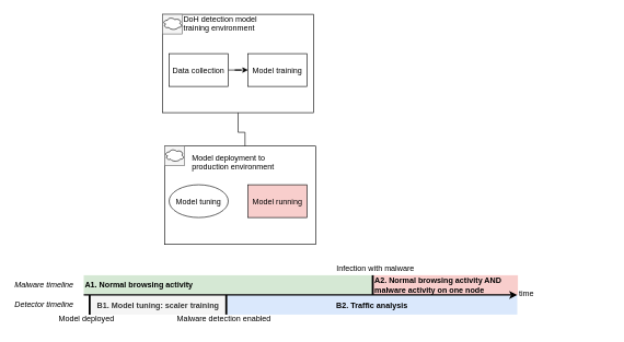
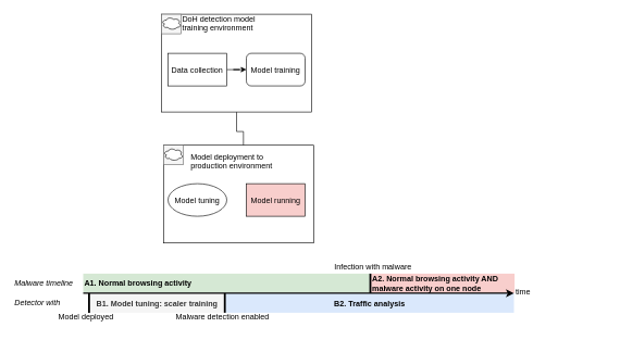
  <mxCell id="0" />
  <mxCell id="1" parent="0" />
  <mxCell id="2" value="B2. Traffic analysis" style="text;strokeColor=none;fillColor=#dae8fc;align=center;verticalAlign=middle;rounded=0;fontStyle=1" parent="1" vertex="1"><mxGeometry x="345" y="449" width="442" height="30" as="geometry" /></mxCell>
  <mxCell id="3" value="B1. Model tuning: scaler training" style="text;strokeColor=none;fillColor=#f5f5f5;align=center;verticalAlign=middle;rounded=0;fontStyle=1;fontColor=#333333;" parent="1" vertex="1"><mxGeometry x="137" y="449" width="207" height="30" as="geometry" /></mxCell>
  <mxCell id="4" style="edgeStyle=orthogonalEdgeStyle;rounded=0;orthogonalLoop=1;jettySize=auto;entryX=0.75;entryY=0;entryDx=0;entryDy=0;" parent="1" source="5" target="15" edge="1"><mxGeometry relative="1" as="geometry" /></mxCell>
  <mxCell id="5" value="" style="rounded=0;" parent="1" vertex="1"><mxGeometry x="247" y="21" width="230" height="150" as="geometry" /></mxCell>
  <mxCell id="6" value="" style="rounded=0;fillColor=#f5f5f5;fontColor=#333333;strokeColor=#666666;" parent="1" vertex="1"><mxGeometry x="247" y="21" width="30" height="30" as="geometry" /></mxCell>
  <mxCell id="7" value="" style="ellipse;shape=cloud;" parent="1" vertex="1"><mxGeometry x="247" y="25" width="30" height="20" as="geometry" /></mxCell>
  <mxCell id="8" value="DoH detection model&#10;training environment" style="text;strokeColor=none;fillColor=none;align=left;verticalAlign=middle;rounded=0;" parent="1" vertex="1"><mxGeometry x="277" y="20" width="110" height="30" as="geometry" /></mxCell>
  <mxCell id="9" style="edgeStyle=orthogonalEdgeStyle;rounded=0;orthogonalLoop=1;jettySize=auto;entryX=0;entryY=0.5;entryDx=0;entryDy=0;" parent="1" source="10" target="11" edge="1"><mxGeometry relative="1" as="geometry" /></mxCell>
  <mxCell id="10" value="Data collection" style="rounded=0;" parent="1" vertex="1"><mxGeometry x="257" y="81" width="90" height="50" as="geometry" /></mxCell>
- <mxCell id="11" value="Model training" style="rounded=0;" parent="1" vertex="1"><mxGeometry x="377" y="81" width="90" height="50" as="geometry" /></mxCell>
+ <mxCell id="11" value="Model training" style="rounded=1;" parent="1" vertex="1"><mxGeometry x="377" y="81" width="90" height="50" as="geometry" /></mxCell>
  <mxCell id="12" value="" style="rounded=0;" parent="1" vertex="1"><mxGeometry x="250" y="222" width="230" height="150" as="geometry" /></mxCell>
  <mxCell id="13" value="" style="rounded=0;fillColor=#f5f5f5;fontColor=#333333;strokeColor=#666666;" parent="1" vertex="1"><mxGeometry x="250" y="222" width="30" height="30" as="geometry" /></mxCell>
  <mxCell id="14" value="" style="ellipse;shape=cloud;" parent="1" vertex="1"><mxGeometry x="250" y="226" width="30" height="20" as="geometry" /></mxCell>
  <mxCell id="15" value="Model deployment to&#10;production environment" style="text;strokeColor=none;fillColor=none;align=left;verticalAlign=middle;rounded=0;" parent="1" vertex="1"><mxGeometry x="290" y="231" width="110" height="30" as="geometry" /></mxCell>
  <mxCell id="16" value="Model tuning" style="ellipse;" parent="1" vertex="1"><mxGeometry x="257" y="281" width="90" height="50" as="geometry" /></mxCell>
  <mxCell id="17" value="Model running" style="rounded=0;fillColor=#f8cecc;" parent="1" vertex="1"><mxGeometry x="377" y="281" width="90" height="50" as="geometry" /></mxCell>
  <mxCell id="18" value="" style="endArrow=none;rounded=0;strokeWidth=3;fontStyle=1" parent="1" edge="1"><mxGeometry width="50" height="50" relative="1" as="geometry"><mxPoint x="136" y="479" as="sourcePoint" /><mxPoint x="136" y="449" as="targetPoint" /></mxGeometry></mxCell>
  <mxCell id="19" value="Model deployed" style="text;strokeColor=none;fillColor=none;align=left;verticalAlign=middle;rounded=0;" parent="1" vertex="1"><mxGeometry x="87" y="469" width="117" height="30" as="geometry" /></mxCell>
  <mxCell id="20" value="" style="endArrow=none;rounded=0;strokeWidth=3;fontStyle=1" parent="1" edge="1"><mxGeometry width="50" height="50" relative="1" as="geometry"><mxPoint x="344" y="479" as="sourcePoint" /><mxPoint x="344" y="449" as="targetPoint" /></mxGeometry></mxCell>
  <mxCell id="21" value="Malware detection enabled" style="text;strokeColor=none;fillColor=none;align=left;verticalAlign=middle;rounded=0;" parent="1" vertex="1"><mxGeometry x="267" y="469" width="190" height="30" as="geometry" /></mxCell>
  <mxCell id="22" value="Infection with malware" style="text;strokeColor=none;fillColor=none;align=left;verticalAlign=middle;rounded=0;" parent="1" vertex="1"><mxGeometry x="510" y="393" width="140" height="30" as="geometry" /></mxCell>
  <mxCell id="23" value="A1. Normal browsing activity" style="text;strokeColor=none;fillColor=#d5e8d4;align=left;verticalAlign=middle;rounded=0;strokeWidth=3;fontStyle=1" parent="1" vertex="1"><mxGeometry x="127" y="419" width="439" height="29" as="geometry" /></mxCell>
  <mxCell id="24" value="A2. Normal browsing activity AND&#10;malware activity on one node" style="text;strokeColor=none;fillColor=#f8cecc;align=left;verticalAlign=middle;rounded=0;fontStyle=1" parent="1" vertex="1"><mxGeometry x="568" y="419" width="220" height="30" as="geometry" /></mxCell>
  <mxCell id="25" value="" style="endArrow=none;rounded=0;strokeWidth=3;" parent="1" edge="1"><mxGeometry width="50" height="50" relative="1" as="geometry"><mxPoint x="567" y="449" as="sourcePoint" /><mxPoint x="567" y="419" as="targetPoint" /></mxGeometry></mxCell>
  <mxCell id="26" value="" style="endArrow=classic;rounded=0;strokeWidth=2;" parent="1" edge="1"><mxGeometry width="50" height="50" relative="1" as="geometry"><mxPoint x="127" y="449" as="sourcePoint" /><mxPoint x="787" y="449" as="targetPoint" /></mxGeometry></mxCell>
- <mxCell id="27" value="Detector timeline" style="text;strokeColor=none;fillColor=none;align=left;verticalAlign=middle;rounded=0;fontStyle=2" parent="1" vertex="1"><mxGeometry x="20" y="448" width="117" height="30" as="geometry" /></mxCell>
+ <mxCell id="27" value="Detector with" style="text;strokeColor=none;fillColor=none;align=left;verticalAlign=middle;rounded=0;fontStyle=2" parent="1" vertex="1"><mxGeometry x="20" y="448" width="117" height="30" as="geometry" /></mxCell>
  <mxCell id="28" value="Malware timeline" style="text;strokeColor=none;fillColor=none;align=left;verticalAlign=middle;rounded=0;fontStyle=2" parent="1" vertex="1"><mxGeometry x="20" y="418" width="117" height="30" as="geometry" /></mxCell>
  <mxCell id="29" value="time" style="text;strokeColor=none;fillColor=none;align=left;verticalAlign=middle;rounded=0;" parent="1" vertex="1"><mxGeometry x="788" y="431" width="140" height="30" as="geometry" /></mxCell>
